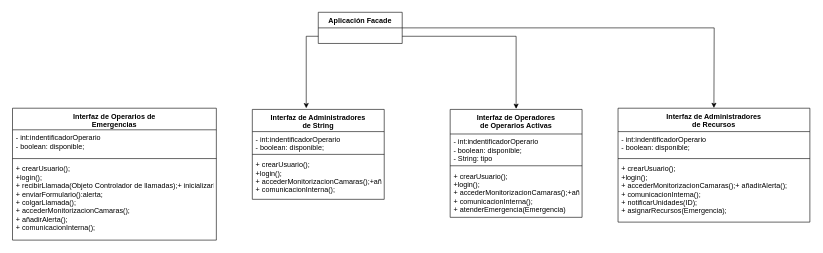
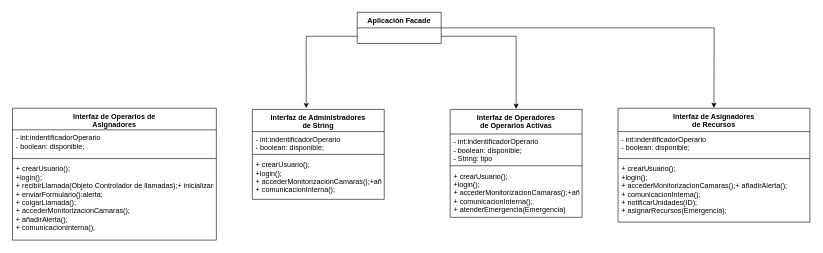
  <mxCell id="0" />
  <mxCell id="1" parent="0" />
  <mxCell id="2" style="edgeStyle=orthogonalEdgeStyle;rounded=0;orthogonalLoop=1;jettySize=auto;html=1;" parent="1" source="5" edge="1"><mxGeometry relative="1" as="geometry"><Array as="points"><mxPoint x="860" y="60" /><mxPoint x="860" y="181" /></Array><mxPoint x="860" y="181" as="targetPoint" /></mxGeometry></mxCell>
  <mxCell id="3" style="edgeStyle=orthogonalEdgeStyle;rounded=0;orthogonalLoop=1;jettySize=auto;html=1;" parent="1" source="5" edge="1"><mxGeometry relative="1" as="geometry"><Array as="points"><mxPoint x="510" y="60" /></Array><mxPoint x="509.941" y="180" as="targetPoint" /></mxGeometry></mxCell>
  <mxCell id="4" style="edgeStyle=orthogonalEdgeStyle;rounded=0;orthogonalLoop=1;jettySize=auto;html=1;entryX=0.5;entryY=0;entryDx=0;entryDy=0;" parent="1" source="5" edge="1"><mxGeometry relative="1" as="geometry"><mxPoint x="1189.941" y="179.588" as="targetPoint" /></mxGeometry></mxCell>
- <mxCell id="5" value="Aplicación Facade" style="swimlane;fontStyle=1;childLayout=stackLayout;horizontal=1;startSize=26;fillColor=none;horizontalStack=0;resizeParent=1;resizeParentMax=0;resizeLast=0;collapsible=1;marginBottom=0;" parent="1" vertex="1"><mxGeometry x="530" y="20" width="140" height="52" as="geometry" /></mxCell>
- <mxCell id="6" value="Interfaz de Operarios de&#10; Emergencias" style="swimlane;fontStyle=1;align=center;verticalAlign=top;childLayout=stackLayout;horizontal=1;startSize=36;horizontalStack=0;resizeParent=1;resizeParentMax=0;resizeLast=0;collapsible=1;marginBottom=0;" parent="1" vertex="1"><mxGeometry x="20" y="180" width="340" height="220" as="geometry" /></mxCell>
+ <mxCell id="5" value="Aplicación Facade" style="swimlane;fontStyle=1;childLayout=stackLayout;horizontal=1;startSize=26;fillColor=none;horizontalStack=0;resizeParent=1;resizeParentMax=0;resizeLast=0;collapsible=1;marginBottom=0;" parent="1" vertex="1"><mxGeometry x="595" y="20" width="140" height="52" as="geometry" /></mxCell>
+ <mxCell id="6" value="Interfaz de Operarios de&#10; Asignadores" style="swimlane;fontStyle=1;align=center;verticalAlign=top;childLayout=stackLayout;horizontal=1;startSize=36;horizontalStack=0;resizeParent=1;resizeParentMax=0;resizeLast=0;collapsible=1;marginBottom=0;" parent="1" vertex="1"><mxGeometry x="20" y="180" width="340" height="220" as="geometry" /></mxCell>
  <mxCell id="7" value="- int:indentificadorOperario&#10;- boolean: disponible;&#10;" style="text;strokeColor=none;fillColor=none;align=left;verticalAlign=top;spacingLeft=4;spacingRight=4;overflow=hidden;rotatable=0;points=[[0,0.5],[1,0.5]];portConstraint=eastwest;" parent="6" vertex="1"><mxGeometry y="36" width="340" height="44" as="geometry" /></mxCell>
  <mxCell id="8" value="" style="line;strokeWidth=1;fillColor=none;align=left;verticalAlign=middle;spacingTop=-1;spacingLeft=3;spacingRight=3;rotatable=0;labelPosition=right;points=[];portConstraint=eastwest;" parent="6" vertex="1"><mxGeometry y="80" width="340" height="8" as="geometry" /></mxCell>
  <mxCell id="9" value="+ crearUsuario();&#10;+login();&#10;+ recibirLlamada(Objeto Controlador de llamadas);+ inicializarFormulario();&#10;+ enviarFormulario():alerta;&#10;+ colgarLlamada();&#10;+ accederMonitorizacionCamaras();&#10;+ añadirAlerta();&#10;+ comunicacionInterna();&#10;" style="text;strokeColor=none;fillColor=none;align=left;verticalAlign=top;spacingLeft=4;spacingRight=4;overflow=hidden;rotatable=0;points=[[0,0.5],[1,0.5]];portConstraint=eastwest;" parent="6" vertex="1"><mxGeometry y="88" width="340" height="132" as="geometry" /></mxCell>
  <mxCell id="10" value="Interfaz de Operadores&#10; de Operarios Activas" style="swimlane;fontStyle=1;align=center;verticalAlign=top;childLayout=stackLayout;horizontal=1;startSize=41;horizontalStack=0;resizeParent=1;resizeParentMax=0;resizeLast=0;collapsible=1;marginBottom=0;" vertex="1" parent="1"><mxGeometry x="750" y="182" width="220" height="180" as="geometry" /></mxCell>
  <mxCell id="11" value="- int:indentificadorOperario&#10;- boolean: disponible;&#10;- String: tipo&#10;&#10;&#10;" style="text;strokeColor=none;fillColor=none;align=left;verticalAlign=top;spacingLeft=4;spacingRight=4;overflow=hidden;rotatable=0;points=[[0,0.5],[1,0.5]];portConstraint=eastwest;" vertex="1" parent="10"><mxGeometry y="41" width="220" height="49" as="geometry" /></mxCell>
  <mxCell id="12" value="" style="line;strokeWidth=1;fillColor=none;align=left;verticalAlign=middle;spacingTop=-1;spacingLeft=3;spacingRight=3;rotatable=0;labelPosition=right;points=[];portConstraint=eastwest;" vertex="1" parent="10"><mxGeometry y="90" width="220" height="8" as="geometry" /></mxCell>
  <mxCell id="13" value="+ crearUsuario();&#10;+login();&#10;+ accederMonitorizacionCamaras();+añadirAlerta();&#10;+ comunicacionInterna();&#10;+ atenderEmergencia(Emergencia)&#10;" style="text;strokeColor=none;fillColor=none;align=left;verticalAlign=top;spacingLeft=4;spacingRight=4;overflow=hidden;rotatable=0;points=[[0,0.5],[1,0.5]];portConstraint=eastwest;" vertex="1" parent="10"><mxGeometry y="98" width="220" height="82" as="geometry" /></mxCell>
- <mxCell id="14" value="Interfaz de Administradores &#10;de Recursos" style="swimlane;fontStyle=1;align=center;verticalAlign=top;childLayout=stackLayout;horizontal=1;startSize=39;horizontalStack=0;resizeParent=1;resizeParentMax=0;resizeLast=0;collapsible=1;marginBottom=0;" vertex="1" parent="1"><mxGeometry x="1030" y="180" width="320" height="190" as="geometry" /></mxCell>
+ <mxCell id="14" value="Interfaz de Asignadores &#10;de Recursos" style="swimlane;fontStyle=1;align=center;verticalAlign=top;childLayout=stackLayout;horizontal=1;startSize=39;horizontalStack=0;resizeParent=1;resizeParentMax=0;resizeLast=0;collapsible=1;marginBottom=0;" vertex="1" parent="1"><mxGeometry x="1030" y="180" width="320" height="190" as="geometry" /></mxCell>
  <mxCell id="15" value="- int:indentificadorOperario&#10;- boolean: disponible;&#10;" style="text;strokeColor=none;fillColor=none;align=left;verticalAlign=top;spacingLeft=4;spacingRight=4;overflow=hidden;rotatable=0;points=[[0,0.5],[1,0.5]];portConstraint=eastwest;" vertex="1" parent="14"><mxGeometry y="39" width="320" height="41" as="geometry" /></mxCell>
  <mxCell id="16" value="" style="line;strokeWidth=1;fillColor=none;align=left;verticalAlign=middle;spacingTop=-1;spacingLeft=3;spacingRight=3;rotatable=0;labelPosition=right;points=[];portConstraint=eastwest;" vertex="1" parent="14"><mxGeometry y="80" width="320" height="8" as="geometry" /></mxCell>
  <mxCell id="17" value="+ crearUsuario();&#10;+login();&#10;+ accederMonitorizacionCamaras();+ añadirAlerta();&#10;+ comunicacionInterna();&#10;+ notificarUnidades(ID);&#10;+ asignarRecursos(Emergencia);" style="text;strokeColor=none;fillColor=none;align=left;verticalAlign=top;spacingLeft=4;spacingRight=4;overflow=hidden;rotatable=0;points=[[0,0.5],[1,0.5]];portConstraint=eastwest;" vertex="1" parent="14"><mxGeometry y="88" width="320" height="102" as="geometry" /></mxCell>
  <mxCell id="18" value="Interfaz de Administradores&#10; de String" style="swimlane;fontStyle=1;align=center;verticalAlign=top;childLayout=stackLayout;horizontal=1;startSize=37;horizontalStack=0;resizeParent=1;resizeParentMax=0;resizeLast=0;collapsible=1;marginBottom=0;" vertex="1" parent="1"><mxGeometry x="420" y="182" width="220" height="150" as="geometry" /></mxCell>
  <mxCell id="19" value="- int:indentificadorOperario&#10;- boolean: disponible;&#10;" style="text;strokeColor=none;fillColor=none;align=left;verticalAlign=top;spacingLeft=4;spacingRight=4;overflow=hidden;rotatable=0;points=[[0,0.5],[1,0.5]];portConstraint=eastwest;" vertex="1" parent="18"><mxGeometry y="37" width="220" height="34" as="geometry" /></mxCell>
  <mxCell id="20" value="" style="line;strokeWidth=1;fillColor=none;align=left;verticalAlign=middle;spacingTop=-1;spacingLeft=3;spacingRight=3;rotatable=0;labelPosition=right;points=[];portConstraint=eastwest;" vertex="1" parent="18"><mxGeometry y="71" width="220" height="8" as="geometry" /></mxCell>
  <mxCell id="21" value="+ crearUsuario();&#10;+login();&#10;+ accederMonitorizacionCamaras();+añadirAlerta();&#10;+ comunicacionInterna();&#10;&#10;" style="text;strokeColor=none;fillColor=none;align=left;verticalAlign=top;spacingLeft=4;spacingRight=4;overflow=hidden;rotatable=0;points=[[0,0.5],[1,0.5]];portConstraint=eastwest;" vertex="1" parent="18"><mxGeometry y="79" width="220" height="71" as="geometry" /></mxCell>
